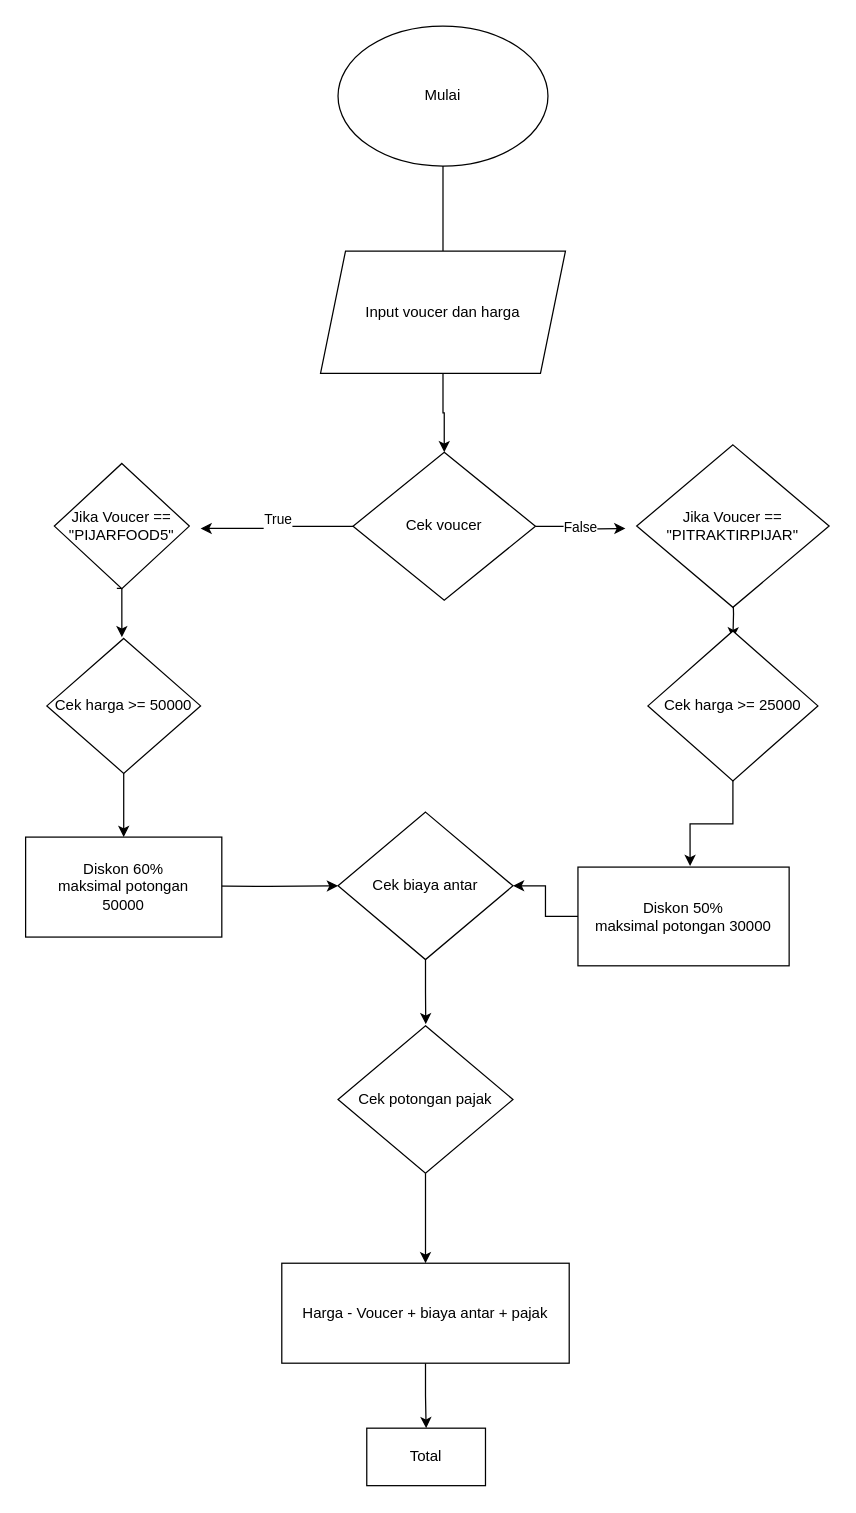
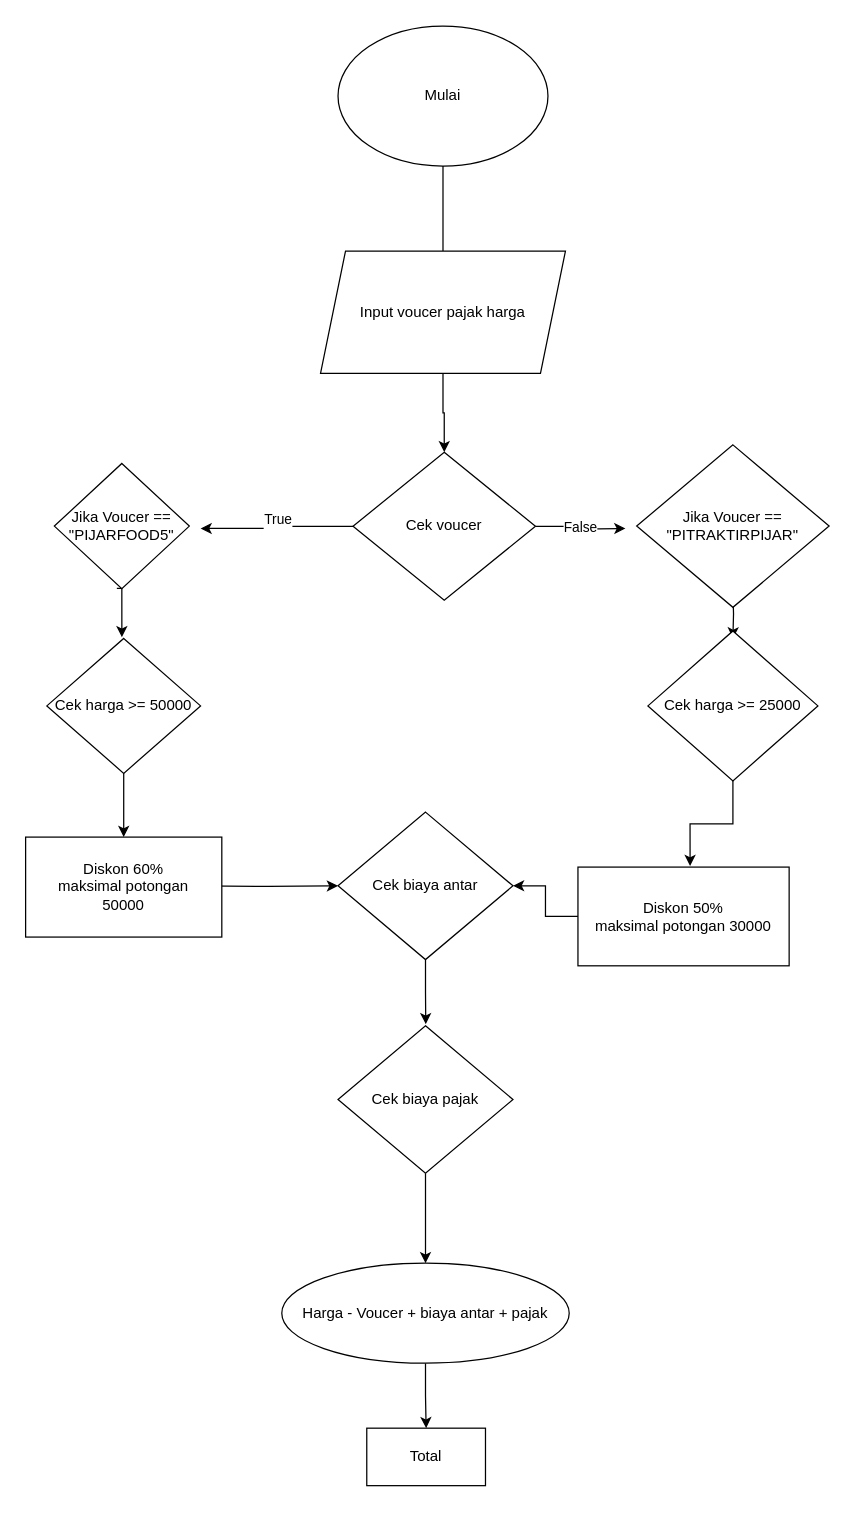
  <mxCell id="0" />
  <mxCell id="1" parent="0" />
  <mxCell id="2" style="edgeStyle=orthogonalEdgeStyle;rounded=0;orthogonalLoop=1;jettySize=auto;html=1;entryX=0.5;entryY=0;entryDx=0;entryDy=0;endArrow=none;" edge="1" parent="1" source="3" target="5"><mxGeometry relative="1" as="geometry" /></mxCell>
  <mxCell id="3" value="Mulai" style="ellipse;whiteSpace=wrap;html=1;" vertex="1" parent="1"><mxGeometry x="270" y="20" width="168" height="112" as="geometry" /></mxCell>
  <mxCell id="4" style="edgeStyle=orthogonalEdgeStyle;rounded=0;orthogonalLoop=1;jettySize=auto;html=1;entryX=0.5;entryY=0;entryDx=0;entryDy=0;" edge="1" parent="1" source="5" target="12"><mxGeometry relative="1" as="geometry"><mxPoint x="353" y="374" as="targetPoint" /></mxGeometry></mxCell>
- <mxCell id="5" value="Input voucer dan harga" style="shape=parallelogram;perimeter=parallelogramPerimeter;whiteSpace=wrap;html=1;fixedSize=1;" vertex="1" parent="1"><mxGeometry x="256" y="200" width="196" height="98" as="geometry" /></mxCell>
+ <mxCell id="5" value="Input voucer pajak harga" style="shape=parallelogram;perimeter=parallelogramPerimeter;whiteSpace=wrap;html=1;fixedSize=1;" vertex="1" parent="1"><mxGeometry x="256" y="200" width="196" height="98" as="geometry" /></mxCell>
  <mxCell id="6" value="&lt;div&gt;True&lt;/div&gt;&lt;div&gt;&lt;br&gt;&lt;/div&gt;" style="edgeStyle=orthogonalEdgeStyle;rounded=0;orthogonalLoop=1;jettySize=auto;html=1;exitX=0;exitY=0.5;exitDx=0;exitDy=0;" edge="1" parent="1" source="12"><mxGeometry relative="1" as="geometry"><mxPoint x="267" y="422" as="sourcePoint" /><mxPoint x="160" y="422" as="targetPoint" /><Array as="points"><mxPoint x="232" y="420" /><mxPoint x="232" y="422" /></Array></mxGeometry></mxCell>
  <mxCell id="7" value="False" style="edgeStyle=orthogonalEdgeStyle;rounded=0;orthogonalLoop=1;jettySize=auto;html=1;entryX=0;entryY=0.5;entryDx=0;entryDy=0;exitX=1;exitY=0.5;exitDx=0;exitDy=0;" edge="1" parent="1" source="12"><mxGeometry relative="1" as="geometry"><mxPoint x="439" y="422" as="sourcePoint" /><mxPoint x="500" y="422" as="targetPoint" /></mxGeometry></mxCell>
  <mxCell id="8" style="edgeStyle=orthogonalEdgeStyle;rounded=0;orthogonalLoop=1;jettySize=auto;html=1;entryX=0.573;entryY=-0.01;entryDx=0;entryDy=0;entryPerimeter=0;" edge="1" parent="1"><mxGeometry relative="1" as="geometry"><mxPoint x="93" y="470" as="sourcePoint" /><mxPoint x="97.016" y="509.04" as="targetPoint" /></mxGeometry></mxCell>
  <mxCell id="9" style="edgeStyle=orthogonalEdgeStyle;rounded=0;orthogonalLoop=1;jettySize=auto;html=1;" edge="1" parent="1"><mxGeometry relative="1" as="geometry"><mxPoint x="586" y="470" as="sourcePoint" /><mxPoint x="586" y="510" as="targetPoint" /></mxGeometry></mxCell>
  <mxCell id="10" style="edgeStyle=orthogonalEdgeStyle;rounded=0;orthogonalLoop=1;jettySize=auto;html=1;entryX=0;entryY=0.5;entryDx=0;entryDy=0;" edge="1" parent="1" target="20"><mxGeometry relative="1" as="geometry"><mxPoint x="158" y="708" as="sourcePoint" /><mxPoint x="250" y="708" as="targetPoint" /></mxGeometry></mxCell>
  <mxCell id="11" style="edgeStyle=orthogonalEdgeStyle;rounded=0;orthogonalLoop=1;jettySize=auto;html=1;entryX=1;entryY=0.5;entryDx=0;entryDy=0;exitX=0;exitY=0.5;exitDx=0;exitDy=0;" edge="1" parent="1" source="27" target="20"><mxGeometry relative="1" as="geometry"><mxPoint x="490" y="708" as="sourcePoint" /><mxPoint x="422" y="708" as="targetPoint" /></mxGeometry></mxCell>
  <mxCell id="12" value="Cek voucer" style="rhombus;whiteSpace=wrap;html=1;" vertex="1" parent="1"><mxGeometry x="282" y="361" width="146" height="118.5" as="geometry" /></mxCell>
  <mxCell id="13" value="&lt;div&gt;Jika Voucer == &lt;br&gt;&lt;/div&gt;&lt;div&gt;&quot;PIJARFOOD5&quot;&lt;/div&gt;" style="rhombus;whiteSpace=wrap;html=1;" vertex="1" parent="1"><mxGeometry x="43" y="370" width="108" height="100.25" as="geometry" /></mxCell>
  <mxCell id="14" style="edgeStyle=orthogonalEdgeStyle;rounded=0;orthogonalLoop=1;jettySize=auto;html=1;entryX=0.5;entryY=0;entryDx=0;entryDy=0;" edge="1" parent="1" source="15" target="26"><mxGeometry relative="1" as="geometry"><mxPoint x="98.88" y="661.728" as="targetPoint" /></mxGeometry></mxCell>
  <mxCell id="15" value="Cek harga &amp;gt;= 50000" style="rhombus;whiteSpace=wrap;html=1;" vertex="1" parent="1"><mxGeometry x="37" y="510" width="123" height="108" as="geometry" /></mxCell>
  <mxCell id="16" value="&lt;div&gt;Jika Voucer == &lt;br&gt;&lt;/div&gt;&lt;div&gt;&quot;PITRAKTIRPIJAR&quot;&lt;/div&gt;" style="rhombus;whiteSpace=wrap;html=1;" vertex="1" parent="1"><mxGeometry x="509" y="355.12" width="154" height="130" as="geometry" /></mxCell>
  <mxCell id="17" style="edgeStyle=orthogonalEdgeStyle;rounded=0;orthogonalLoop=1;jettySize=auto;html=1;entryX=0.531;entryY=-0.011;entryDx=0;entryDy=0;entryPerimeter=0;" edge="1" parent="1" source="18" target="27"><mxGeometry relative="1" as="geometry" /></mxCell>
  <mxCell id="18" value="&lt;div&gt;&lt;br&gt;&lt;/div&gt;&lt;div&gt;&lt;br&gt;&lt;/div&gt;&lt;div&gt;Cek harga &amp;gt;= 25000&lt;/div&gt;&lt;div&gt;&lt;br&gt;&lt;br&gt;&lt;/div&gt;" style="rhombus;whiteSpace=wrap;html=1;" vertex="1" parent="1"><mxGeometry x="518" y="504" width="136" height="120" as="geometry" /></mxCell>
  <mxCell id="19" style="edgeStyle=orthogonalEdgeStyle;rounded=0;orthogonalLoop=1;jettySize=auto;html=1;entryX=0.574;entryY=-0.013;entryDx=0;entryDy=0;entryPerimeter=0;" edge="1" parent="1" source="20"><mxGeometry relative="1" as="geometry"><mxPoint x="340.208" y="818.752" as="targetPoint" /></mxGeometry></mxCell>
  <mxCell id="20" value="Cek biaya antar" style="rhombus;whiteSpace=wrap;html=1;" vertex="1" parent="1"><mxGeometry x="270" y="649" width="140" height="118" as="geometry" /></mxCell>
  <mxCell id="21" style="edgeStyle=orthogonalEdgeStyle;rounded=0;orthogonalLoop=1;jettySize=auto;html=1;" edge="1" parent="1" source="22" target="24"><mxGeometry relative="1" as="geometry" /></mxCell>
- <mxCell id="22" value="Cek potongan pajak" style="rhombus;whiteSpace=wrap;html=1;" vertex="1" parent="1"><mxGeometry x="270" y="820" width="140" height="118" as="geometry" /></mxCell>
+ <mxCell id="22" value="Cek biaya pajak" style="rhombus;whiteSpace=wrap;html=1;" vertex="1" parent="1"><mxGeometry x="270" y="820" width="140" height="118" as="geometry" /></mxCell>
  <mxCell id="23" style="edgeStyle=orthogonalEdgeStyle;rounded=0;orthogonalLoop=1;jettySize=auto;html=1;entryX=0.5;entryY=0;entryDx=0;entryDy=0;" edge="1" parent="1" source="24" target="25"><mxGeometry relative="1" as="geometry" /></mxCell>
- <mxCell id="24" value="Harga - Voucer + biaya antar + pajak" style="rounded=0;whiteSpace=wrap;html=1;" vertex="1" parent="1"><mxGeometry x="225" y="1010" width="230" height="80" as="geometry" /></mxCell>
+ <mxCell id="24" value="Harga - Voucer + biaya antar + pajak" style="ellipse;whiteSpace=wrap;html=1;" vertex="1" parent="1"><mxGeometry x="225" y="1010" width="230" height="80" as="geometry" /></mxCell>
  <mxCell id="25" value="Total" style="rounded=0;whiteSpace=wrap;html=1;" vertex="1" parent="1"><mxGeometry x="293" y="1142" width="95" height="46" as="geometry" /></mxCell>
  <mxCell id="26" value="&lt;div&gt;Diskon 60% &lt;br&gt;&lt;/div&gt;&lt;div&gt;maksimal potongan&lt;/div&gt;&lt;div&gt;50000&lt;br&gt;&lt;/div&gt;" style="rounded=0;whiteSpace=wrap;html=1;" vertex="1" parent="1"><mxGeometry x="20" y="669" width="157" height="80" as="geometry" /></mxCell>
  <mxCell id="27" value="&lt;div&gt;Diskon 50%&lt;/div&gt;&lt;div&gt;maksimal potongan 30000&lt;br&gt;&lt;/div&gt;" style="rounded=0;whiteSpace=wrap;html=1;" vertex="1" parent="1"><mxGeometry x="462" y="693" width="169" height="79" as="geometry" /></mxCell>
